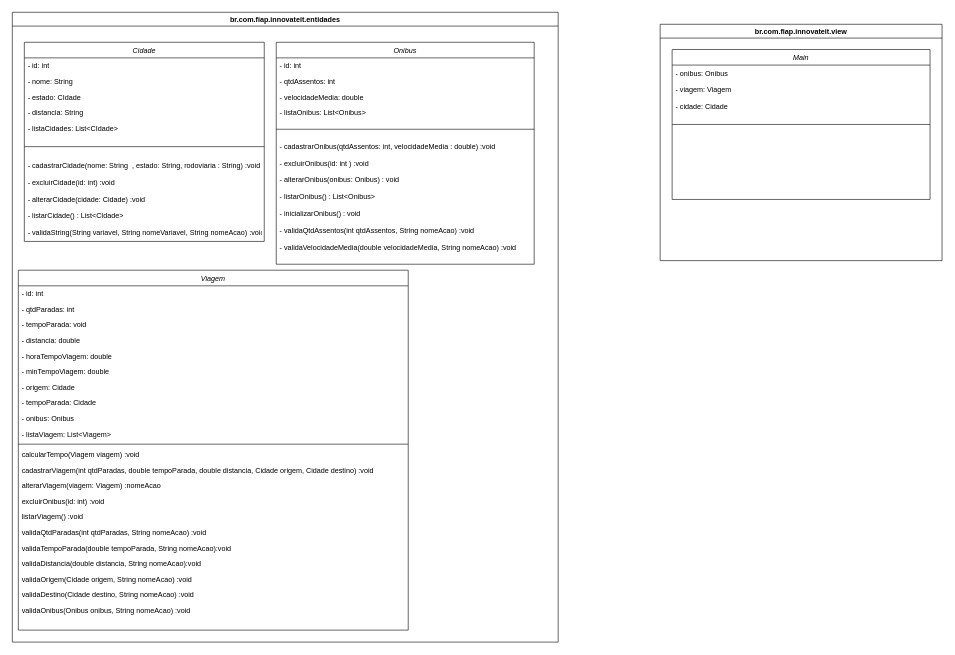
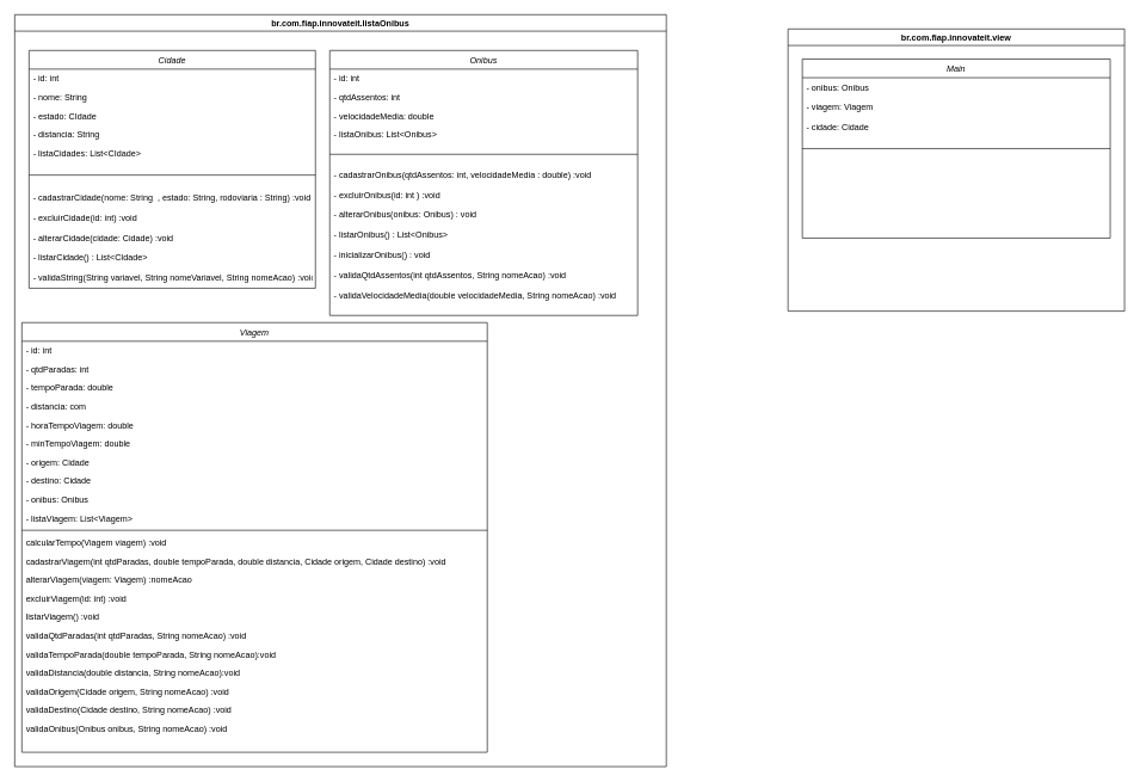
  <mxCell id="0" />
  <mxCell id="1" parent="0" />
- <mxCell id="2" value="br.com.fiap.innovateit.entidades" style="swimlane;whiteSpace=wrap;html=1;startSize=23;" parent="1" vertex="1"><mxGeometry x="20" y="20" width="910" height="1050" as="geometry" /></mxCell>
+ <mxCell id="2" value="br.com.fiap.innovateit.listaOnibus" style="swimlane;whiteSpace=wrap;html=1;startSize=23;" parent="1" vertex="1"><mxGeometry x="20" y="20" width="910" height="1050" as="geometry" /></mxCell>
  <mxCell id="3" value="Cidade" style="swimlane;fontStyle=2;align=center;verticalAlign=top;childLayout=stackLayout;horizontal=1;startSize=26;horizontalStack=0;resizeParent=1;resizeLast=0;collapsible=1;marginBottom=0;rounded=0;shadow=0;strokeWidth=1;" parent="2" vertex="1"><mxGeometry x="20" y="50" width="400" height="332" as="geometry"><mxRectangle x="230" y="140" width="160" height="26" as="alternateBounds" /></mxGeometry></mxCell>
  <mxCell id="4" value="- id: int" style="text;align=left;verticalAlign=top;spacingLeft=4;spacingRight=4;overflow=hidden;rotatable=0;points=[[0,0.5],[1,0.5]];portConstraint=eastwest;" parent="3" vertex="1"><mxGeometry y="26" width="400" height="26" as="geometry" /></mxCell>
  <mxCell id="5" value="- nome: String" style="text;align=left;verticalAlign=top;spacingLeft=4;spacingRight=4;overflow=hidden;rotatable=0;points=[[0,0.5],[1,0.5]];portConstraint=eastwest;" parent="3" vertex="1"><mxGeometry y="52" width="400" height="26" as="geometry" /></mxCell>
  <mxCell id="6" value="- estado: CIdade" style="text;align=left;verticalAlign=top;spacingLeft=4;spacingRight=4;overflow=hidden;rotatable=0;points=[[0,0.5],[1,0.5]];portConstraint=eastwest;" parent="3" vertex="1"><mxGeometry y="78" width="400" height="26" as="geometry" /></mxCell>
  <mxCell id="7" value="- distancia: String" style="text;align=left;verticalAlign=top;spacingLeft=4;spacingRight=4;overflow=hidden;rotatable=0;points=[[0,0.5],[1,0.5]];portConstraint=eastwest;" parent="3" vertex="1"><mxGeometry y="104" width="400" height="26" as="geometry" /></mxCell>
  <mxCell id="8" value="- listaCidades: List&lt;CIdade&gt;" style="text;align=left;verticalAlign=top;spacingLeft=4;spacingRight=4;overflow=hidden;rotatable=0;points=[[0,0.5],[1,0.5]];portConstraint=eastwest;" vertex="1" parent="3"><mxGeometry y="130" width="400" height="26" as="geometry" /></mxCell>
  <mxCell id="9" value="" style="line;html=1;strokeWidth=1;align=left;verticalAlign=middle;spacingTop=-1;spacingLeft=3;spacingRight=3;rotatable=0;labelPosition=right;points=[];portConstraint=eastwest;" parent="3" vertex="1"><mxGeometry y="156" width="400" height="36" as="geometry" /></mxCell>
  <mxCell id="10" value="- cadastrarCidade(nome: String  , estado: String, rodoviaria : String) :void" style="text;align=left;verticalAlign=top;spacingLeft=4;spacingRight=4;overflow=hidden;rotatable=0;points=[[0,0.5],[1,0.5]];portConstraint=eastwest;rounded=0;shadow=0;html=0;" parent="3" vertex="1"><mxGeometry y="192" width="400" height="28" as="geometry" /></mxCell>
  <mxCell id="11" value="- excluirCidade(id: int) :void&#10;&#10;" style="text;align=left;verticalAlign=top;spacingLeft=4;spacingRight=4;overflow=hidden;rotatable=0;points=[[0,0.5],[1,0.5]];portConstraint=eastwest;rounded=0;shadow=0;html=0;" parent="3" vertex="1"><mxGeometry y="220" width="400" height="28" as="geometry" /></mxCell>
  <mxCell id="12" value="- alterarCidade(cidade: Cidade) :void&#10;&#10;" style="text;align=left;verticalAlign=top;spacingLeft=4;spacingRight=4;overflow=hidden;rotatable=0;points=[[0,0.5],[1,0.5]];portConstraint=eastwest;rounded=0;shadow=0;html=0;" parent="3" vertex="1"><mxGeometry y="248" width="400" height="28" as="geometry" /></mxCell>
  <mxCell id="13" value="- listarCidade() : List&lt;CIdade&gt;" style="text;align=left;verticalAlign=top;spacingLeft=4;spacingRight=4;overflow=hidden;rotatable=0;points=[[0,0.5],[1,0.5]];portConstraint=eastwest;rounded=0;shadow=0;html=0;" parent="3" vertex="1"><mxGeometry y="276" width="400" height="28" as="geometry" /></mxCell>
  <mxCell id="14" value="- validaString(String variavel, String nomeVariavel, String nomeAcao) :void&#10;&#10;" style="text;align=left;verticalAlign=top;spacingLeft=4;spacingRight=4;overflow=hidden;rotatable=0;points=[[0,0.5],[1,0.5]];portConstraint=eastwest;rounded=0;shadow=0;html=0;" vertex="1" parent="3"><mxGeometry y="304" width="400" height="28" as="geometry" /></mxCell>
  <mxCell id="15" value="Viagem" style="swimlane;fontStyle=2;align=center;verticalAlign=top;childLayout=stackLayout;horizontal=1;startSize=26;horizontalStack=0;resizeParent=1;resizeLast=0;collapsible=1;marginBottom=0;rounded=0;shadow=0;strokeWidth=1;" parent="2" vertex="1"><mxGeometry x="10" y="430" width="650" height="600" as="geometry"><mxRectangle x="230" y="140" width="160" height="26" as="alternateBounds" /></mxGeometry></mxCell>
  <mxCell id="16" value="- id: int" style="text;align=left;verticalAlign=top;spacingLeft=4;spacingRight=4;overflow=hidden;rotatable=0;points=[[0,0.5],[1,0.5]];portConstraint=eastwest;" parent="15" vertex="1"><mxGeometry y="26" width="650" height="26" as="geometry" /></mxCell>
  <mxCell id="17" value="- qtdParadas: int" style="text;align=left;verticalAlign=top;spacingLeft=4;spacingRight=4;overflow=hidden;rotatable=0;points=[[0,0.5],[1,0.5]];portConstraint=eastwest;" parent="15" vertex="1"><mxGeometry y="52" width="650" height="26" as="geometry" /></mxCell>
- <mxCell id="18" value="- tempoParada: void&#10;" style="text;align=left;verticalAlign=top;spacingLeft=4;spacingRight=4;overflow=hidden;rotatable=0;points=[[0,0.5],[1,0.5]];portConstraint=eastwest;" parent="15" vertex="1"><mxGeometry y="78" width="650" height="26" as="geometry" /></mxCell>
- <mxCell id="19" value="- distancia: double" style="text;align=left;verticalAlign=top;spacingLeft=4;spacingRight=4;overflow=hidden;rotatable=0;points=[[0,0.5],[1,0.5]];portConstraint=eastwest;rounded=0;shadow=0;html=0;" parent="15" vertex="1"><mxGeometry y="104" width="650" height="26" as="geometry" /></mxCell>
+ <mxCell id="18" value="- tempoParada: double&#10;" style="text;align=left;verticalAlign=top;spacingLeft=4;spacingRight=4;overflow=hidden;rotatable=0;points=[[0,0.5],[1,0.5]];portConstraint=eastwest;" parent="15" vertex="1"><mxGeometry y="78" width="650" height="26" as="geometry" /></mxCell>
+ <mxCell id="19" value="- distancia: com" style="text;align=left;verticalAlign=top;spacingLeft=4;spacingRight=4;overflow=hidden;rotatable=0;points=[[0,0.5],[1,0.5]];portConstraint=eastwest;rounded=0;shadow=0;html=0;" parent="15" vertex="1"><mxGeometry y="104" width="650" height="26" as="geometry" /></mxCell>
  <mxCell id="20" value="- horaTempoViagem: double&#10;" style="text;align=left;verticalAlign=top;spacingLeft=4;spacingRight=4;overflow=hidden;rotatable=0;points=[[0,0.5],[1,0.5]];portConstraint=eastwest;" parent="15" vertex="1"><mxGeometry y="130" width="650" height="26" as="geometry" /></mxCell>
  <mxCell id="21" value="- minTempoViagem: double&#10;" style="text;align=left;verticalAlign=top;spacingLeft=4;spacingRight=4;overflow=hidden;rotatable=0;points=[[0,0.5],[1,0.5]];portConstraint=eastwest;" vertex="1" parent="15"><mxGeometry y="156" width="650" height="26" as="geometry" /></mxCell>
  <mxCell id="22" value="- origem: Cidade&#10;" style="text;align=left;verticalAlign=top;spacingLeft=4;spacingRight=4;overflow=hidden;rotatable=0;points=[[0,0.5],[1,0.5]];portConstraint=eastwest;rounded=0;shadow=0;html=0;" parent="15" vertex="1"><mxGeometry y="182" width="650" height="26" as="geometry" /></mxCell>
- <mxCell id="23" value="- tempoParada: Cidade&#10;" style="text;align=left;verticalAlign=top;spacingLeft=4;spacingRight=4;overflow=hidden;rotatable=0;points=[[0,0.5],[1,0.5]];portConstraint=eastwest;rounded=0;shadow=0;html=0;" parent="15" vertex="1"><mxGeometry y="208" width="650" height="26" as="geometry" /></mxCell>
+ <mxCell id="23" value="- destino: Cidade&#10;" style="text;align=left;verticalAlign=top;spacingLeft=4;spacingRight=4;overflow=hidden;rotatable=0;points=[[0,0.5],[1,0.5]];portConstraint=eastwest;rounded=0;shadow=0;html=0;" parent="15" vertex="1"><mxGeometry y="208" width="650" height="26" as="geometry" /></mxCell>
  <mxCell id="24" value="- onibus: Onibus&#10;" style="text;align=left;verticalAlign=top;spacingLeft=4;spacingRight=4;overflow=hidden;rotatable=0;points=[[0,0.5],[1,0.5]];portConstraint=eastwest;rounded=0;shadow=0;html=0;" vertex="1" parent="15"><mxGeometry y="234" width="650" height="26" as="geometry" /></mxCell>
  <mxCell id="25" value="- listaViagem: List&lt;Viagem&gt;" style="text;align=left;verticalAlign=top;spacingLeft=4;spacingRight=4;overflow=hidden;rotatable=0;points=[[0,0.5],[1,0.5]];portConstraint=eastwest;rounded=0;shadow=0;html=0;" vertex="1" parent="15"><mxGeometry y="260" width="650" height="26" as="geometry" /></mxCell>
  <mxCell id="26" value="" style="line;html=1;strokeWidth=1;align=left;verticalAlign=middle;spacingTop=-1;spacingLeft=3;spacingRight=3;rotatable=0;labelPosition=right;points=[];portConstraint=eastwest;" parent="15" vertex="1"><mxGeometry y="286" width="650" height="8" as="geometry" /></mxCell>
  <mxCell id="27" value="calcularTempo(Viagem viagem) :void&#10;" style="text;align=left;verticalAlign=top;spacingLeft=4;spacingRight=4;overflow=hidden;rotatable=0;points=[[0,0.5],[1,0.5]];portConstraint=eastwest;rounded=0;shadow=0;html=0;" parent="15" vertex="1"><mxGeometry y="294" width="650" height="26" as="geometry" /></mxCell>
  <mxCell id="28" value="cadastrarViagem(int qtdParadas, double tempoParada, double distancia, Cidade origem, Cidade destino) :void&#10;&#10;" style="text;align=left;verticalAlign=top;spacingLeft=4;spacingRight=4;overflow=hidden;rotatable=0;points=[[0,0.5],[1,0.5]];portConstraint=eastwest;rounded=0;shadow=0;html=0;" parent="15" vertex="1"><mxGeometry y="320" width="650" height="26" as="geometry" /></mxCell>
  <mxCell id="29" value="alterarViagem(viagem: Viagem) :nomeAcao&#10;" style="text;align=left;verticalAlign=top;spacingLeft=4;spacingRight=4;overflow=hidden;rotatable=0;points=[[0,0.5],[1,0.5]];portConstraint=eastwest;rounded=0;shadow=0;html=0;" parent="15" vertex="1"><mxGeometry y="346" width="650" height="26" as="geometry" /></mxCell>
- <mxCell id="30" value="excluirOnibus(id: int) :void&#10;&#10;" style="text;align=left;verticalAlign=top;spacingLeft=4;spacingRight=4;overflow=hidden;rotatable=0;points=[[0,0.5],[1,0.5]];portConstraint=eastwest;rounded=0;shadow=0;html=0;" parent="15" vertex="1"><mxGeometry y="372" width="650" height="26" as="geometry" /></mxCell>
+ <mxCell id="30" value="excluirViagem(id: int) :void&#10;&#10;" style="text;align=left;verticalAlign=top;spacingLeft=4;spacingRight=4;overflow=hidden;rotatable=0;points=[[0,0.5],[1,0.5]];portConstraint=eastwest;rounded=0;shadow=0;html=0;" parent="15" vertex="1"><mxGeometry y="372" width="650" height="26" as="geometry" /></mxCell>
  <mxCell id="31" value="listarViagem() :void&#10;&#10;" style="text;align=left;verticalAlign=top;spacingLeft=4;spacingRight=4;overflow=hidden;rotatable=0;points=[[0,0.5],[1,0.5]];portConstraint=eastwest;rounded=0;shadow=0;html=0;" parent="15" vertex="1"><mxGeometry y="398" width="650" height="26" as="geometry" /></mxCell>
  <mxCell id="32" value="validaQtdParadas(int qtdParadas, String nomeAcao) :void&#10;" style="text;align=left;verticalAlign=top;spacingLeft=4;spacingRight=4;overflow=hidden;rotatable=0;points=[[0,0.5],[1,0.5]];portConstraint=eastwest;rounded=0;shadow=0;html=0;" vertex="1" parent="15"><mxGeometry y="424" width="650" height="26" as="geometry" /></mxCell>
  <mxCell id="33" value="validaTempoParada(double tempoParada, String nomeAcao):void&#10;" style="text;align=left;verticalAlign=top;spacingLeft=4;spacingRight=4;overflow=hidden;rotatable=0;points=[[0,0.5],[1,0.5]];portConstraint=eastwest;rounded=0;shadow=0;html=0;" vertex="1" parent="15"><mxGeometry y="450" width="650" height="26" as="geometry" /></mxCell>
  <mxCell id="34" value="validaDistancia(double distancia, String nomeAcao):void&#10;" style="text;align=left;verticalAlign=top;spacingLeft=4;spacingRight=4;overflow=hidden;rotatable=0;points=[[0,0.5],[1,0.5]];portConstraint=eastwest;rounded=0;shadow=0;html=0;" vertex="1" parent="15"><mxGeometry y="476" width="650" height="26" as="geometry" /></mxCell>
  <mxCell id="35" value="validaOrigem(Cidade origem, String nomeAcao) :void&#10;" style="text;align=left;verticalAlign=top;spacingLeft=4;spacingRight=4;overflow=hidden;rotatable=0;points=[[0,0.5],[1,0.5]];portConstraint=eastwest;rounded=0;shadow=0;html=0;" vertex="1" parent="15"><mxGeometry y="502" width="650" height="26" as="geometry" /></mxCell>
  <mxCell id="36" value="validaDestino(Cidade destino, String nomeAcao) :void&#10;" style="text;align=left;verticalAlign=top;spacingLeft=4;spacingRight=4;overflow=hidden;rotatable=0;points=[[0,0.5],[1,0.5]];portConstraint=eastwest;rounded=0;shadow=0;html=0;" vertex="1" parent="15"><mxGeometry y="528" width="650" height="26" as="geometry" /></mxCell>
  <mxCell id="37" value="validaOnibus(Onibus onibus, String nomeAcao) :void&#10;" style="text;align=left;verticalAlign=top;spacingLeft=4;spacingRight=4;overflow=hidden;rotatable=0;points=[[0,0.5],[1,0.5]];portConstraint=eastwest;rounded=0;shadow=0;html=0;" vertex="1" parent="15"><mxGeometry y="554" width="650" height="26" as="geometry" /></mxCell>
  <mxCell id="38" value="Onibus&#10;" style="swimlane;fontStyle=2;align=center;verticalAlign=top;childLayout=stackLayout;horizontal=1;startSize=26;horizontalStack=0;resizeParent=1;resizeLast=0;collapsible=1;marginBottom=0;rounded=0;shadow=0;strokeWidth=1;" parent="2" vertex="1"><mxGeometry x="440" y="50" width="430" height="370" as="geometry"><mxRectangle x="230" y="140" width="160" height="26" as="alternateBounds" /></mxGeometry></mxCell>
  <mxCell id="39" value="- id: int" style="text;align=left;verticalAlign=top;spacingLeft=4;spacingRight=4;overflow=hidden;rotatable=0;points=[[0,0.5],[1,0.5]];portConstraint=eastwest;" parent="38" vertex="1"><mxGeometry y="26" width="430" height="26" as="geometry" /></mxCell>
  <mxCell id="40" value="- qtdAssentos: int" style="text;align=left;verticalAlign=top;spacingLeft=4;spacingRight=4;overflow=hidden;rotatable=0;points=[[0,0.5],[1,0.5]];portConstraint=eastwest;rounded=0;shadow=0;html=0;" parent="38" vertex="1"><mxGeometry y="52" width="430" height="26" as="geometry" /></mxCell>
  <mxCell id="41" value="- velocidadeMedia: double" style="text;align=left;verticalAlign=top;spacingLeft=4;spacingRight=4;overflow=hidden;rotatable=0;points=[[0,0.5],[1,0.5]];portConstraint=eastwest;rounded=0;shadow=0;html=0;" parent="38" vertex="1"><mxGeometry y="78" width="430" height="26" as="geometry" /></mxCell>
  <mxCell id="42" value="- listaOnibus: List&lt;Onibus&gt;" style="text;align=left;verticalAlign=top;spacingLeft=4;spacingRight=4;overflow=hidden;rotatable=0;points=[[0,0.5],[1,0.5]];portConstraint=eastwest;rounded=0;shadow=0;html=0;" vertex="1" parent="38"><mxGeometry y="104" width="430" height="26" as="geometry" /></mxCell>
  <mxCell id="43" value="" style="line;html=1;strokeWidth=1;align=left;verticalAlign=middle;spacingTop=-1;spacingLeft=3;spacingRight=3;rotatable=0;labelPosition=right;points=[];portConstraint=eastwest;" parent="38" vertex="1"><mxGeometry y="130" width="430" height="30" as="geometry" /></mxCell>
  <mxCell id="44" value="- cadastrarOnibus(qtdAssentos: int, velocidadeMedia : double) :void" style="text;align=left;verticalAlign=top;spacingLeft=4;spacingRight=4;overflow=hidden;rotatable=0;points=[[0,0.5],[1,0.5]];portConstraint=eastwest;rounded=0;shadow=0;html=0;" parent="38" vertex="1"><mxGeometry y="160" width="430" height="28" as="geometry" /></mxCell>
  <mxCell id="45" value="- excluirOnibus(id: int ) :void" style="text;align=left;verticalAlign=top;spacingLeft=4;spacingRight=4;overflow=hidden;rotatable=0;points=[[0,0.5],[1,0.5]];portConstraint=eastwest;rounded=0;shadow=0;html=0;" parent="38" vertex="1"><mxGeometry y="188" width="430" height="28" as="geometry" /></mxCell>
  <mxCell id="46" value="- alterarOnibus(onibus: Onibus) : void" style="text;align=left;verticalAlign=top;spacingLeft=4;spacingRight=4;overflow=hidden;rotatable=0;points=[[0,0.5],[1,0.5]];portConstraint=eastwest;rounded=0;shadow=0;html=0;" parent="38" vertex="1"><mxGeometry y="216" width="430" height="28" as="geometry" /></mxCell>
  <mxCell id="47" value="- listarOnibus() : List&lt;Onibus&gt;" style="text;align=left;verticalAlign=top;spacingLeft=4;spacingRight=4;overflow=hidden;rotatable=0;points=[[0,0.5],[1,0.5]];portConstraint=eastwest;rounded=0;shadow=0;html=0;" parent="38" vertex="1"><mxGeometry y="244" width="430" height="28" as="geometry" /></mxCell>
  <mxCell id="48" value="- inicializarOnibus() : void" style="text;align=left;verticalAlign=top;spacingLeft=4;spacingRight=4;overflow=hidden;rotatable=0;points=[[0,0.5],[1,0.5]];portConstraint=eastwest;rounded=0;shadow=0;html=0;" vertex="1" parent="38"><mxGeometry y="272" width="430" height="28" as="geometry" /></mxCell>
  <mxCell id="49" value="- validaQtdAssentos(int qtdAssentos, String nomeAcao) :void&#10;&#10;" style="text;align=left;verticalAlign=top;spacingLeft=4;spacingRight=4;overflow=hidden;rotatable=0;points=[[0,0.5],[1,0.5]];portConstraint=eastwest;rounded=0;shadow=0;html=0;" vertex="1" parent="38"><mxGeometry y="300" width="430" height="28" as="geometry" /></mxCell>
  <mxCell id="50" value="- validaVelocidadeMedia(double velocidadeMedia, String nomeAcao) :void&#10;&#10;" style="text;align=left;verticalAlign=top;spacingLeft=4;spacingRight=4;overflow=hidden;rotatable=0;points=[[0,0.5],[1,0.5]];portConstraint=eastwest;rounded=0;shadow=0;html=0;" vertex="1" parent="38"><mxGeometry y="328" width="430" height="28" as="geometry" /></mxCell>
  <mxCell id="51" value="br.com.fiap.innovateit.view" style="swimlane;whiteSpace=wrap;html=1;" parent="1" vertex="1"><mxGeometry x="1100" y="40" width="470" height="394" as="geometry" /></mxCell>
  <mxCell id="52" value="Main" style="swimlane;fontStyle=2;align=center;verticalAlign=top;childLayout=stackLayout;horizontal=1;startSize=26;horizontalStack=0;resizeParent=1;resizeLast=0;collapsible=1;marginBottom=0;rounded=0;shadow=0;strokeWidth=1;" parent="51" vertex="1"><mxGeometry x="20" y="42" width="430" height="250" as="geometry"><mxRectangle x="230" y="140" width="160" height="26" as="alternateBounds" /></mxGeometry></mxCell>
  <mxCell id="53" value="- onibus: Onibus" style="text;align=left;verticalAlign=top;spacingLeft=4;spacingRight=4;overflow=hidden;rotatable=0;points=[[0,0.5],[1,0.5]];portConstraint=eastwest;rounded=0;shadow=0;html=0;" parent="52" vertex="1"><mxGeometry y="26" width="430" height="28" as="geometry" /></mxCell>
  <mxCell id="54" value="- viagem: Viagem" style="text;align=left;verticalAlign=top;spacingLeft=4;spacingRight=4;overflow=hidden;rotatable=0;points=[[0,0.5],[1,0.5]];portConstraint=eastwest;rounded=0;shadow=0;html=0;" parent="52" vertex="1"><mxGeometry y="54" width="430" height="28" as="geometry" /></mxCell>
  <mxCell id="55" value="- cidade: Cidade" style="text;align=left;verticalAlign=top;spacingLeft=4;spacingRight=4;overflow=hidden;rotatable=0;points=[[0,0.5],[1,0.5]];portConstraint=eastwest;rounded=0;shadow=0;html=0;" parent="52" vertex="1"><mxGeometry y="82" width="430" height="28" as="geometry" /></mxCell>
  <mxCell id="56" value="" style="line;html=1;strokeWidth=1;align=left;verticalAlign=middle;spacingTop=-1;spacingLeft=3;spacingRight=3;rotatable=0;labelPosition=right;points=[];portConstraint=eastwest;" parent="52" vertex="1"><mxGeometry y="110" width="430" height="30" as="geometry" /></mxCell>
